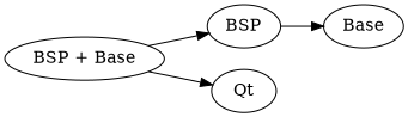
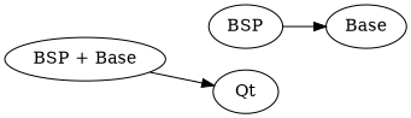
  digraph {
    rankdir=LR
    n1 [label="BSP + Base"]
    n2 [label=BSP]
    n3 [label=Qt]
    n4 [label=Base]
-   n1 -> n2
    n1 -> n3
    n2 -> n4
  }
